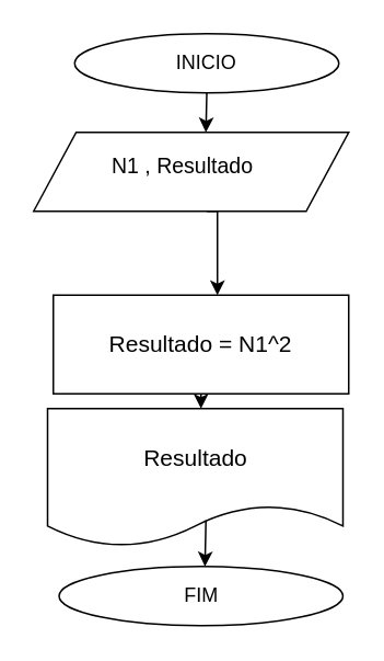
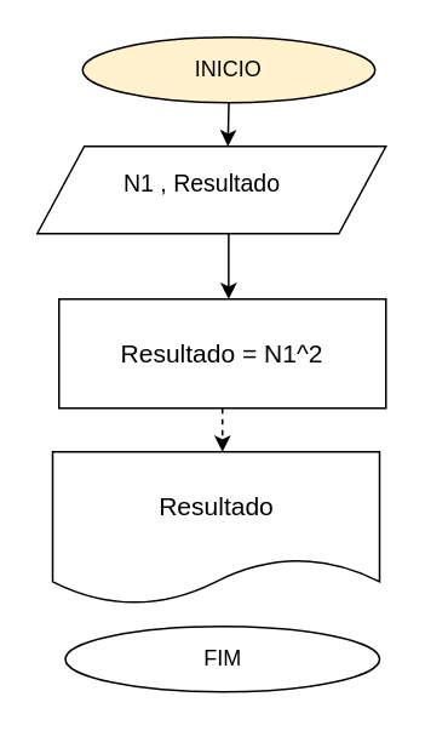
  <mxCell id="0" />
  <mxCell id="1" parent="0" />
- <mxCell id="2" value="INICIO" style="ellipse;whiteSpace=wrap;html=1;" vertex="1" parent="1"><mxGeometry x="45" y="20" width="161" height="36" as="geometry" /></mxCell>
+ <mxCell id="2" value="INICIO" style="ellipse;whiteSpace=wrap;html=1;fillColor=#fff2cc;" vertex="1" parent="1"><mxGeometry x="45" y="20" width="161" height="36" as="geometry" /></mxCell>
  <mxCell id="3" value="" style="shape=parallelogram;perimeter=parallelogramPerimeter;whiteSpace=wrap;html=1;strokeWidth=1;fontSize=9;size=0.135;" vertex="1" parent="1"><mxGeometry x="20" y="80" width="192" height="48" as="geometry" /></mxCell>
  <mxCell id="4" style="edgeStyle=orthogonalEdgeStyle;rounded=0;orthogonalLoop=1;jettySize=auto;html=1;fontSize=13;exitX=0.5;exitY=1;exitDx=0;exitDy=0;dashed=1;" edge="1" parent="1" source="5" target="6"><mxGeometry relative="1" as="geometry"><Array as="points"><mxPoint x="122" y="236" /><mxPoint x="122" y="236" /></Array></mxGeometry></mxCell>
- <mxCell id="5" value="Resultado = N1^2" style="rounded=0;whiteSpace=wrap;html=1;strokeWidth=1;fontSize=14;" vertex="1" parent="1"><mxGeometry x="32" y="179" width="180" height="60" as="geometry" /></mxCell>
+ <mxCell id="5" value="Resultado = N1^2" style="rounded=0;whiteSpace=wrap;html=1;strokeWidth=1;fontSize=14;" vertex="1" parent="1"><mxGeometry x="32" y="164" width="180" height="60" as="geometry" /></mxCell>
  <mxCell id="6" value="&lt;span style=&quot;font-size: 14px&quot;&gt;Resultado&lt;/span&gt;" style="shape=document;whiteSpace=wrap;html=1;boundedLbl=1;strokeWidth=1;fontSize=13;size=0.3;" vertex="1" parent="1"><mxGeometry x="28.5" y="248" width="180" height="84" as="geometry" /></mxCell>
  <mxCell id="7" value="FIM" style="ellipse;whiteSpace=wrap;html=1;" vertex="1" parent="1"><mxGeometry x="35.5" y="344" width="173" height="36" as="geometry" /></mxCell>
  <mxCell id="8" value="" style="endArrow=classic;html=1;fontSize=9;" edge="1" parent="1"><mxGeometry width="50" height="50" relative="1" as="geometry"><mxPoint x="125.5" y="56" as="sourcePoint" /><mxPoint x="125" y="80" as="targetPoint" /></mxGeometry></mxCell>
  <mxCell id="9" value="" style="edgeStyle=orthogonalEdgeStyle;rounded=0;orthogonalLoop=1;jettySize=auto;html=1;fontSize=13;exitX=0.549;exitY=1;exitDx=0;exitDy=0;exitPerimeter=0;" edge="1" parent="1" source="3" target="5"><mxGeometry relative="1" as="geometry"><mxPoint x="132" y="140" as="sourcePoint" /><Array as="points"><mxPoint x="132" y="164" /><mxPoint x="132" y="164" /></Array></mxGeometry></mxCell>
  <mxCell id="10" value="N1 , Resultado" style="text;html=1;fontSize=13;" vertex="1" parent="1"><mxGeometry x="65.5" y="86" width="132" height="36" as="geometry" /></mxCell>
- <mxCell id="11" value="" style="endArrow=classic;html=1;fontSize=13;exitX=0.536;exitY=0.81;exitDx=0;exitDy=0;exitPerimeter=0;entryX=0.514;entryY=0;entryDx=0;entryDy=0;entryPerimeter=0;" edge="1" parent="1" source="6" target="7"><mxGeometry width="50" height="50" relative="1" as="geometry"><mxPoint x="128" y="358" as="sourcePoint" /><mxPoint x="122" y="344" as="targetPoint" /></mxGeometry></mxCell>
